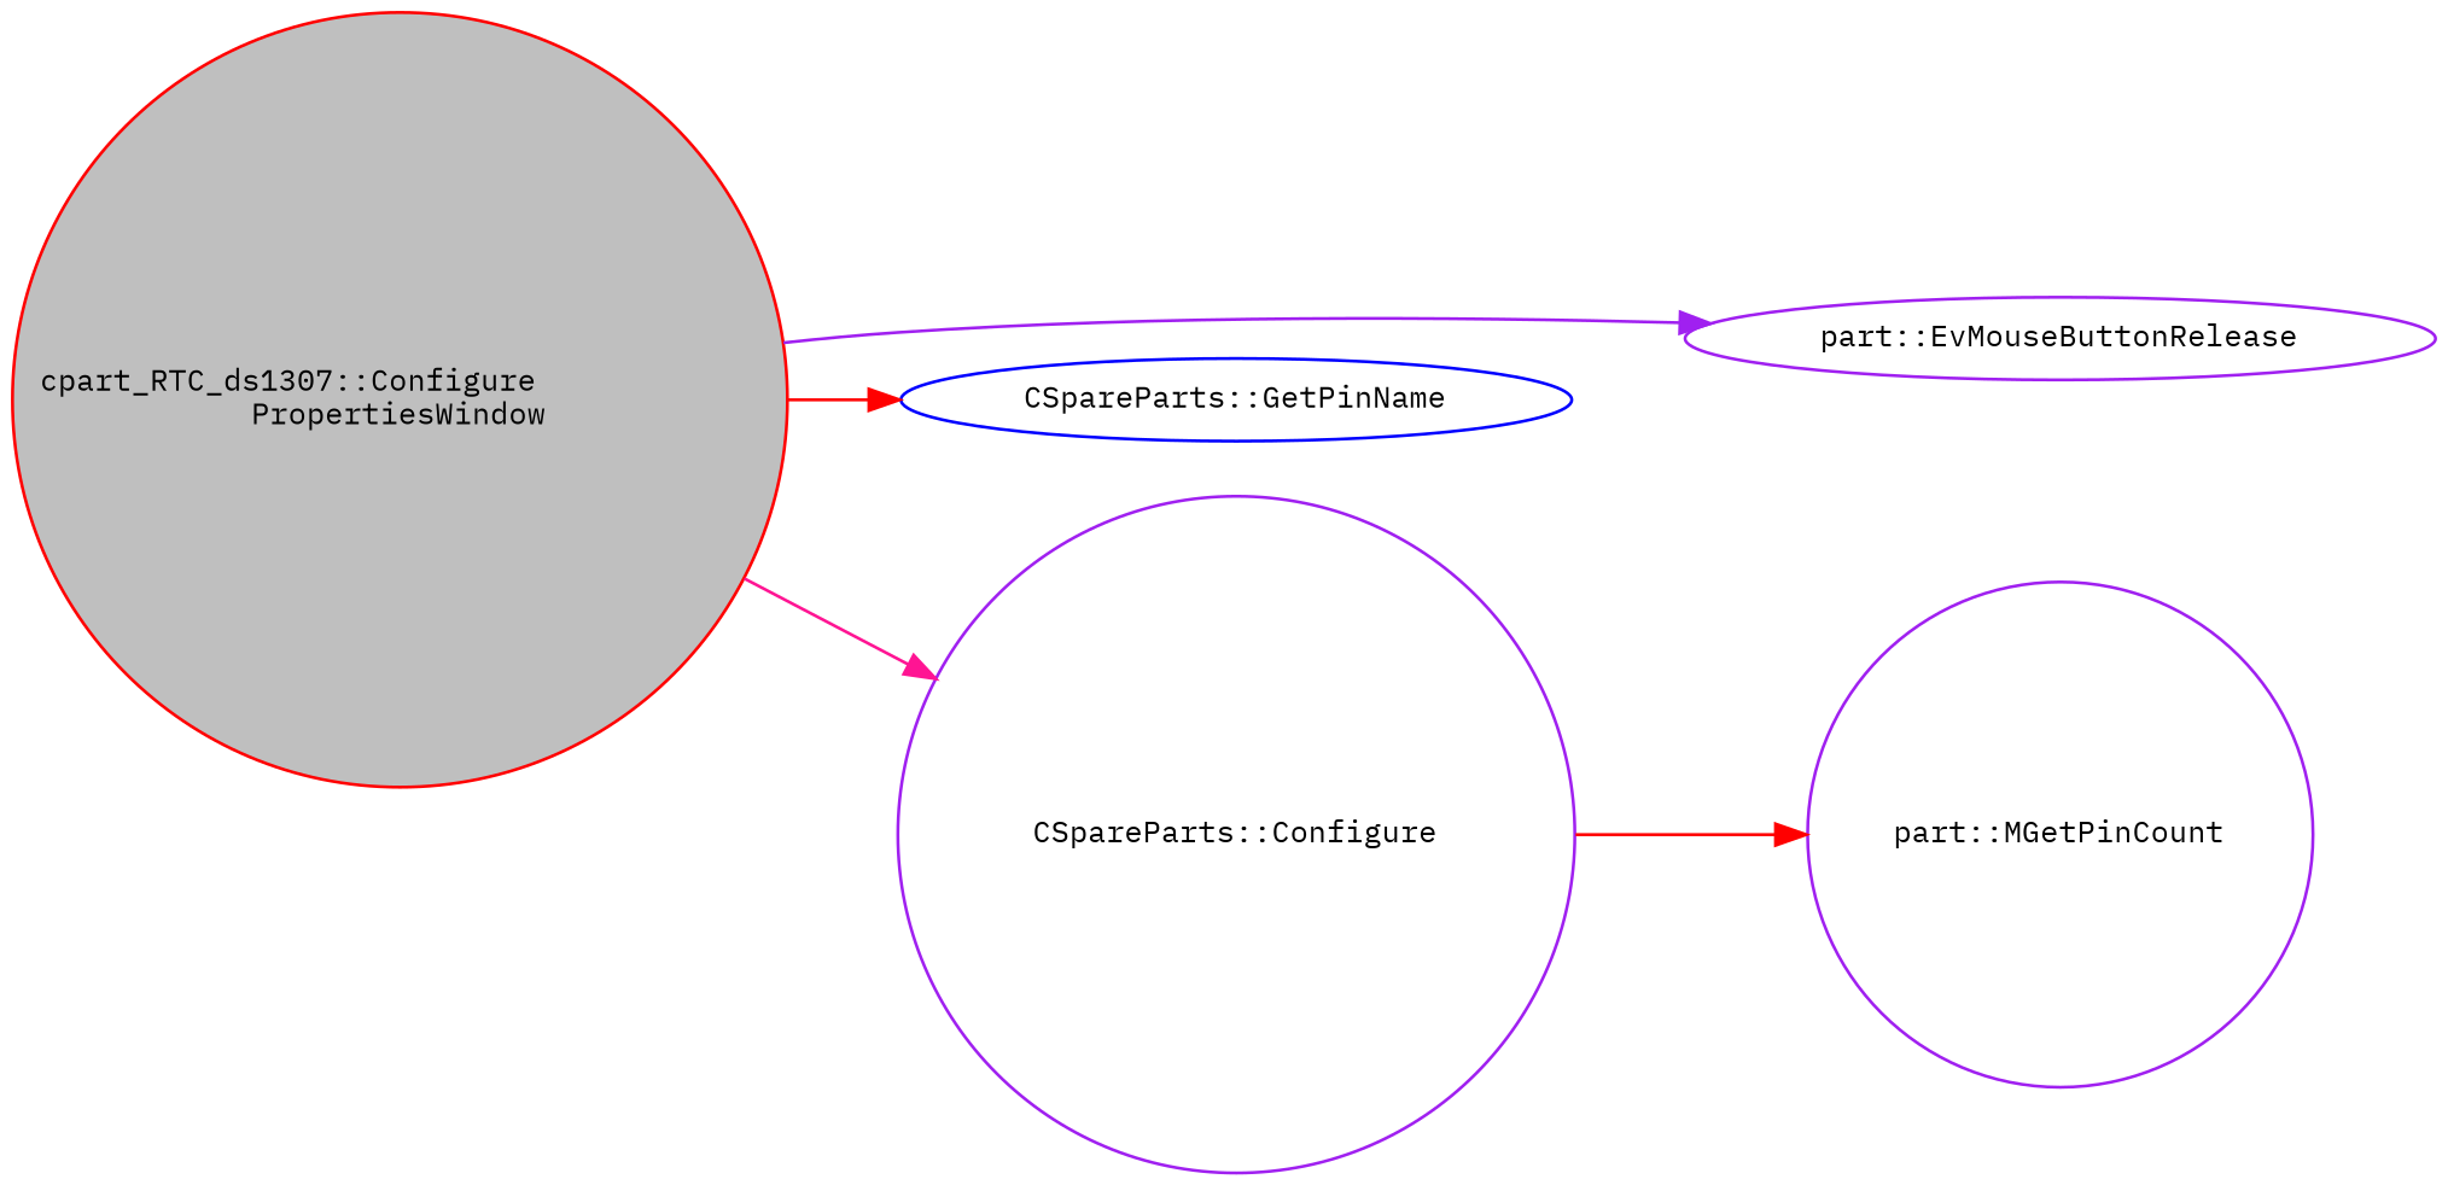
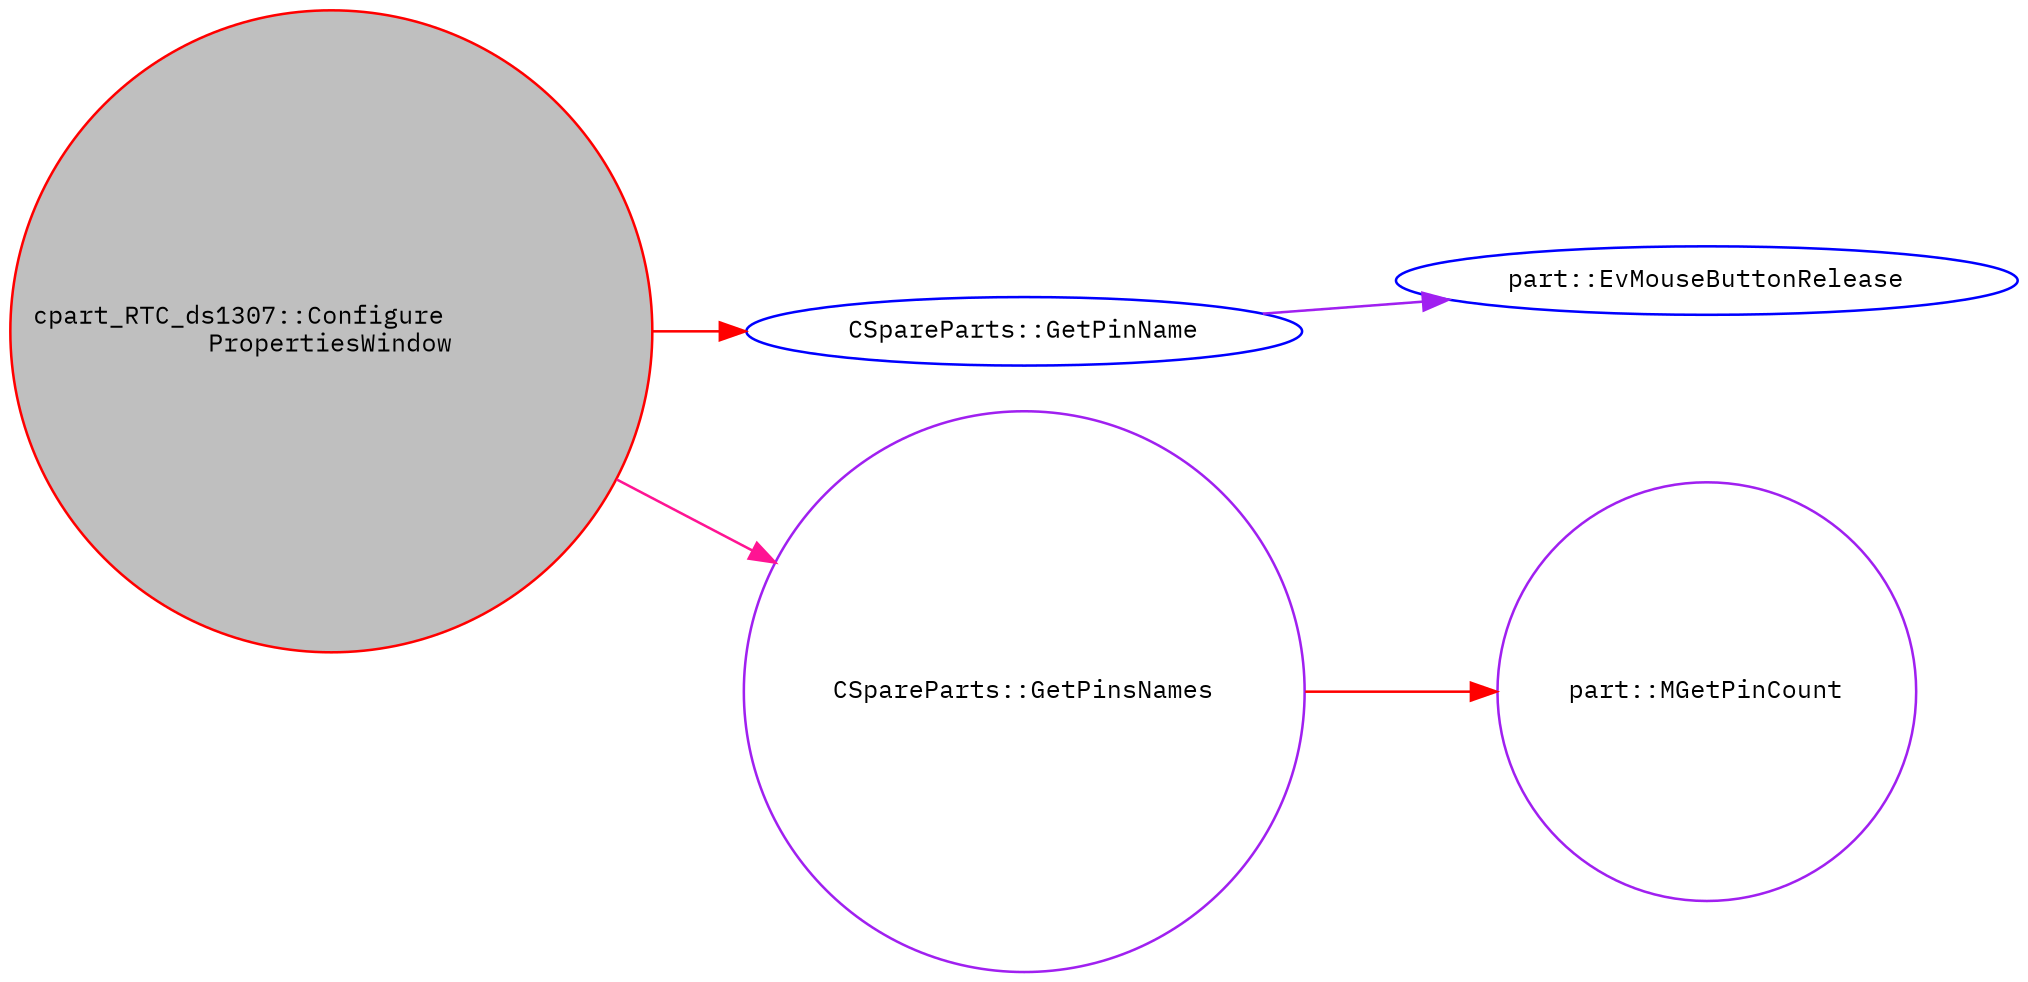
  digraph {
    fontname="IBM Plex Mono"
    rankdir=LR
    node [color=blue fillcolor=white fontname="IBM Plex Mono" fontsize=10 shape=circle style=filled]
    edge [color=red fontname="IBM Plex Mono" fontsize=10 labelfontname=Helvetica labelfontsize=10 style=solid]
    n1 [color=red fillcolor=grey75 fontcolor=black height=0.2 label="cpart_RTC_ds1307::Configure\lPropertiesWindow" width=0.4]
-   n2 [color=purple height=0.2 label="part::EvMouseButtonRelease" shape=ellipse width=0.4]
+   n2 [height=0.2 label="part::EvMouseButtonRelease" shape=ellipse width=0.4]
    n3 [height=0.2 label="CSpareParts::GetPinName" shape=ellipse width=0.4]
-   n4 [color=purple height=0.2 label="CSpareParts::Configure" width=0.4]
+   n4 [color=purple height=0.2 label="CSpareParts::GetPinsNames" width=0.4]
    n5 [color=purple height=0.2 label="part::MGetPinCount" width=0.4]
-   n1 -> n2 [color=purple]
+   n3 -> n2 [color=purple]
    n1 -> n3
    n1 -> n4 [color=deeppink]
    n4 -> n5
  }
